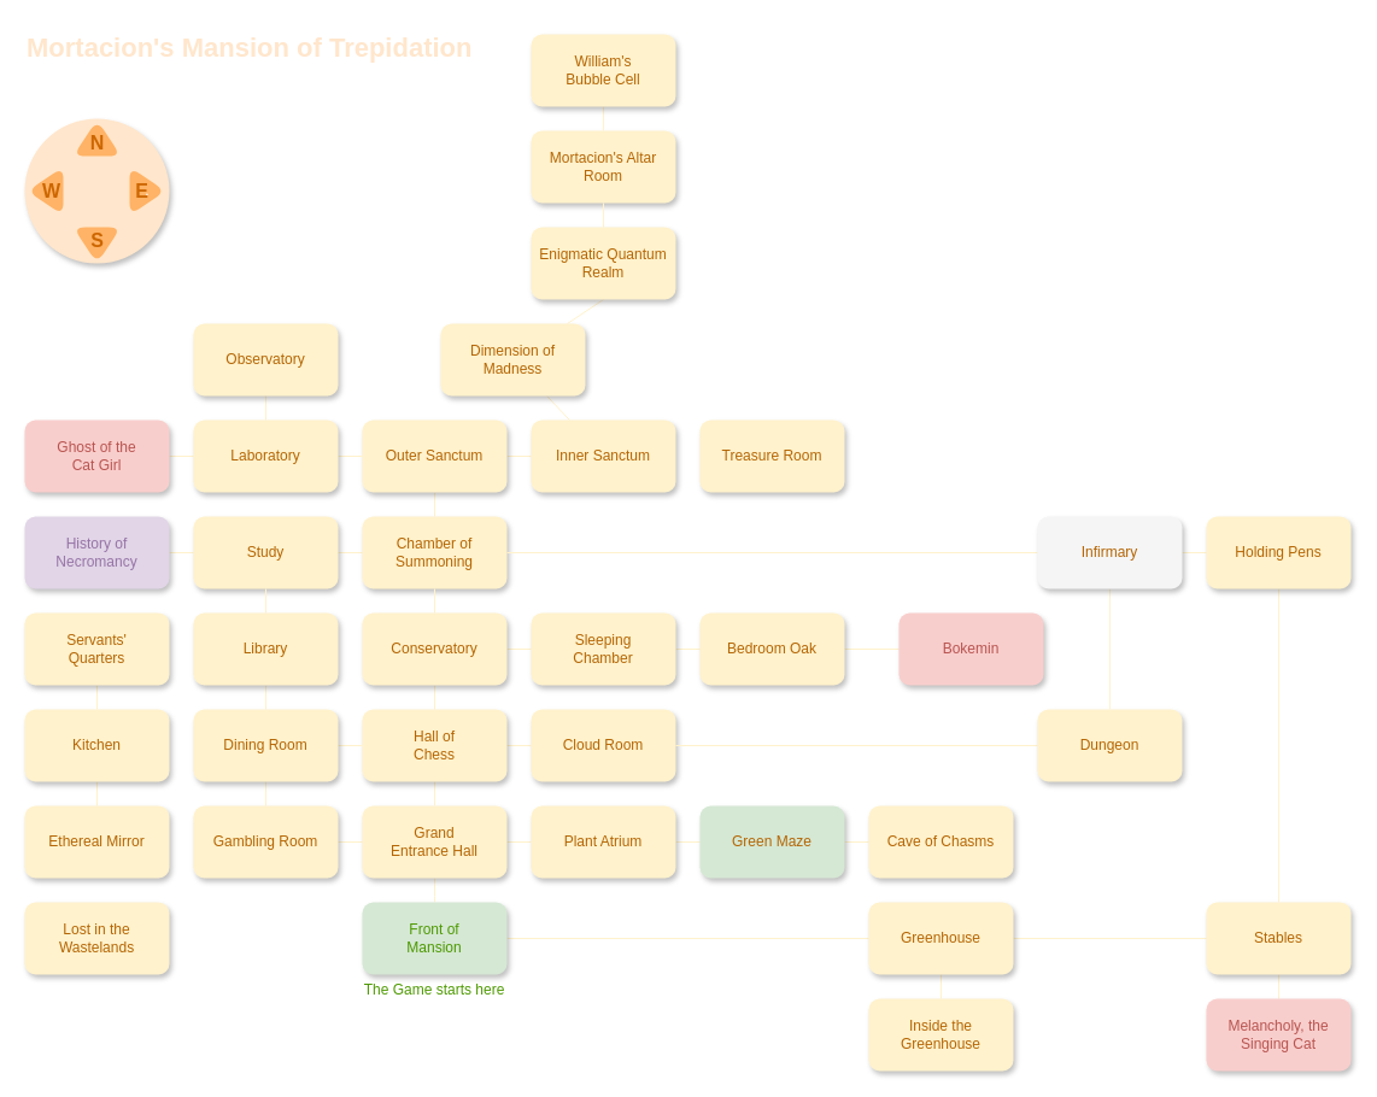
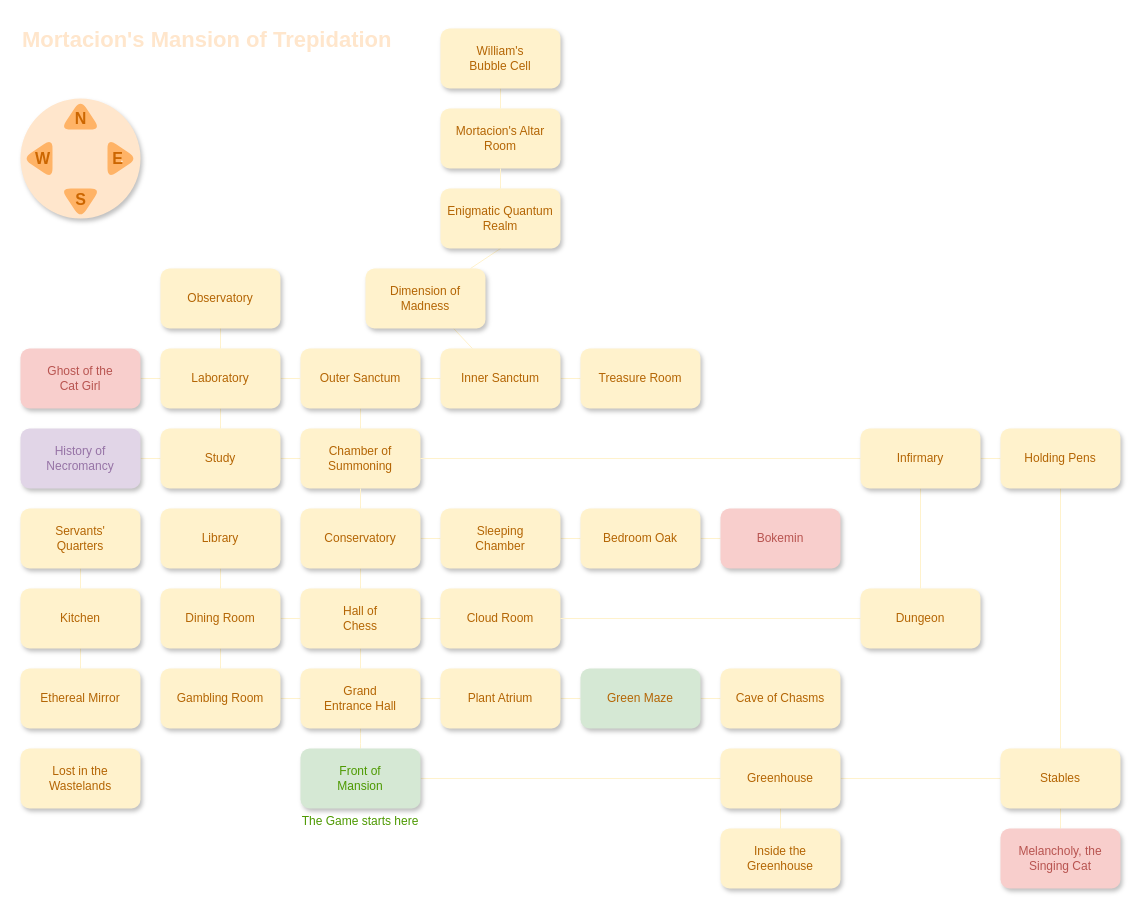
  <mxCell id="0" />
  <mxCell id="1" parent="0" />
  <mxCell id="2" style="edgeStyle=none;html=1;entryX=0;entryY=0.5;entryDx=0;entryDy=0;endArrow=none;endFill=0;strokeColor=#FFF2CC;" parent="1" source="4" target="10" edge="1"><mxGeometry relative="1" as="geometry" /></mxCell>
  <mxCell id="3" style="edgeStyle=none;html=1;endArrow=none;endFill=0;strokeColor=#FFF2CC;" parent="1" source="4" target="7" edge="1"><mxGeometry relative="1" as="geometry"><Array as="points"><mxPoint x="360" y="738" /></Array></mxGeometry></mxCell>
  <mxCell id="4" value="Front of&lt;br&gt;Mansion" style="rounded=1;whiteSpace=wrap;html=1;fillStyle=solid;fillColor=#D5E8D4;strokeColor=none;fontColor=#4D9900;shadow=1;" parent="1" vertex="1"><mxGeometry x="300" y="748" width="120" height="60" as="geometry" /></mxCell>
  <mxCell id="5" style="edgeStyle=none;html=1;endArrow=none;endFill=0;strokeColor=#FFF2CC;" parent="1" source="7" target="38" edge="1"><mxGeometry relative="1" as="geometry" /></mxCell>
  <mxCell id="6" style="edgeStyle=none;html=1;endArrow=none;endFill=0;strokeColor=#FFF2CC;" parent="1" source="7" target="36" edge="1"><mxGeometry relative="1" as="geometry" /></mxCell>
  <mxCell id="7" value="Grand&lt;br&gt;Entrance Hall" style="rounded=1;whiteSpace=wrap;html=1;fillStyle=solid;fillColor=#fff2cc;strokeColor=none;fontColor=#B46504;shadow=1;" parent="1" vertex="1"><mxGeometry x="300" y="668" width="120" height="60" as="geometry" /></mxCell>
  <mxCell id="8" value="" style="edgeStyle=none;html=1;endArrow=none;endFill=0;strokeColor=#FFF2CC;" parent="1" source="10" target="14" edge="1"><mxGeometry relative="1" as="geometry" /></mxCell>
  <mxCell id="9" style="edgeStyle=none;html=1;entryX=0.5;entryY=0;entryDx=0;entryDy=0;endArrow=none;endFill=0;strokeColor=#FFF2CC;" parent="1" source="10" target="11" edge="1"><mxGeometry relative="1" as="geometry" /></mxCell>
  <mxCell id="10" value="Greenhouse" style="rounded=1;whiteSpace=wrap;html=1;fillStyle=solid;fillColor=#fff2cc;strokeColor=none;fontColor=#B46504;shadow=1;" parent="1" vertex="1"><mxGeometry x="720" y="748" width="120" height="60" as="geometry" /></mxCell>
  <mxCell id="11" value="Inside the Greenhouse" style="rounded=1;whiteSpace=wrap;html=1;fillStyle=solid;fillColor=#fff2cc;strokeColor=none;fontColor=#B46504;shadow=1;" parent="1" vertex="1"><mxGeometry x="720" y="828" width="120" height="60" as="geometry" /></mxCell>
  <mxCell id="12" style="edgeStyle=none;html=1;entryX=0.5;entryY=1;entryDx=0;entryDy=0;endArrow=none;endFill=0;strokeColor=#FFF2CC;" parent="1" source="14" target="16" edge="1"><mxGeometry relative="1" as="geometry" /></mxCell>
  <mxCell id="13" style="edgeStyle=none;html=1;entryX=0.5;entryY=0;entryDx=0;entryDy=0;endArrow=none;endFill=0;strokeColor=#FFF2CC;" parent="1" source="14" target="79" edge="1"><mxGeometry relative="1" as="geometry" /></mxCell>
  <mxCell id="14" value="Stables" style="rounded=1;whiteSpace=wrap;html=1;fillStyle=solid;fillColor=#fff2cc;strokeColor=none;fontColor=#B46504;shadow=1;" parent="1" vertex="1"><mxGeometry x="1000" y="748" width="120" height="60" as="geometry" /></mxCell>
  <mxCell id="15" style="edgeStyle=none;html=1;entryX=1;entryY=0.5;entryDx=0;entryDy=0;endArrow=none;endFill=0;strokeColor=#FFF2CC;" parent="1" source="16" target="73" edge="1"><mxGeometry relative="1" as="geometry" /></mxCell>
  <mxCell id="16" value="Holding Pens" style="rounded=1;whiteSpace=wrap;html=1;fillStyle=solid;fillColor=#fff2cc;strokeColor=none;fontColor=#B46504;shadow=1;" parent="1" vertex="1"><mxGeometry x="1000" y="428" width="120" height="60" as="geometry" /></mxCell>
  <mxCell id="17" style="edgeStyle=none;html=1;endArrow=none;endFill=0;strokeColor=#FFF2CC;" parent="1" source="19" target="21" edge="1"><mxGeometry relative="1" as="geometry" /></mxCell>
  <mxCell id="18" style="edgeStyle=none;html=1;entryX=1;entryY=0.5;entryDx=0;entryDy=0;endArrow=none;endFill=0;strokeColor=#FFF2CC;" parent="1" source="19" target="24" edge="1"><mxGeometry relative="1" as="geometry" /></mxCell>
  <mxCell id="19" value="Chamber of Summoning" style="rounded=1;whiteSpace=wrap;html=1;fillStyle=solid;fillColor=#fff2cc;strokeColor=none;fontColor=#B46504;shadow=1;" parent="1" vertex="1"><mxGeometry x="300" y="428" width="120" height="60" as="geometry" /></mxCell>
  <mxCell id="20" style="edgeStyle=none;html=1;entryX=0;entryY=0.5;entryDx=0;entryDy=0;endArrow=none;endFill=0;strokeColor=#FFF2CC;" parent="1" source="21" target="58" edge="1"><mxGeometry relative="1" as="geometry" /></mxCell>
  <mxCell id="21" value="Outer Sanctum" style="rounded=1;whiteSpace=wrap;html=1;fillStyle=solid;fillColor=#fff2cc;strokeColor=none;fontColor=#B46504;shadow=1;" parent="1" vertex="1"><mxGeometry x="300" y="348" width="120" height="60" as="geometry" /></mxCell>
+ <mxCell id="22" style="edgeStyle=none;html=1;endArrow=none;endFill=0;strokeColor=#FFF2CC;" parent="1" source="24" target="48" edge="1"><mxGeometry relative="1" as="geometry" /></mxCell>
  <mxCell id="23" style="edgeStyle=none;html=1;entryX=1;entryY=0.5;entryDx=0;entryDy=0;endArrow=none;endFill=0;strokeColor=#FFF2CC;" parent="1" source="24" target="78" edge="1"><mxGeometry relative="1" as="geometry" /></mxCell>
  <mxCell id="24" value="Study" style="rounded=1;whiteSpace=wrap;html=1;fillStyle=solid;fillColor=#fff2cc;strokeColor=none;fontColor=#B46504;shadow=1;" parent="1" vertex="1"><mxGeometry x="160" y="428" width="120" height="60" as="geometry" /></mxCell>
  <mxCell id="25" style="edgeStyle=none;html=1;entryX=0;entryY=0.5;entryDx=0;entryDy=0;endArrow=none;endFill=0;strokeColor=#FFF2CC;" parent="1" source="28" target="33" edge="1"><mxGeometry relative="1" as="geometry" /></mxCell>
  <mxCell id="26" style="edgeStyle=none;html=1;entryX=0.5;entryY=1;entryDx=0;entryDy=0;endArrow=none;endFill=0;strokeColor=#FFF2CC;" parent="1" source="28" target="19" edge="1"><mxGeometry relative="1" as="geometry" /></mxCell>
  <mxCell id="27" style="edgeStyle=none;html=1;entryX=0.5;entryY=0;entryDx=0;entryDy=0;endArrow=none;endFill=0;strokeColor=#FFF2CC;" parent="1" source="28" target="31" edge="1"><mxGeometry relative="1" as="geometry" /></mxCell>
  <mxCell id="28" value="Conservatory" style="rounded=1;whiteSpace=wrap;html=1;fillStyle=solid;fillColor=#fff2cc;strokeColor=none;fontColor=#B46504;shadow=1;" parent="1" vertex="1"><mxGeometry x="300" y="508" width="120" height="60" as="geometry" /></mxCell>
  <mxCell id="29" style="edgeStyle=none;html=1;endArrow=none;endFill=0;strokeColor=#FFF2CC;" parent="1" source="31" target="34" edge="1"><mxGeometry relative="1" as="geometry" /></mxCell>
  <mxCell id="30" style="edgeStyle=none;html=1;entryX=0.5;entryY=0;entryDx=0;entryDy=0;endArrow=none;endFill=0;strokeColor=#FFF2CC;" parent="1" source="31" target="7" edge="1"><mxGeometry relative="1" as="geometry" /></mxCell>
  <mxCell id="31" value="Hall of&lt;br&gt;Chess" style="rounded=1;whiteSpace=wrap;html=1;fillStyle=solid;fillColor=#fff2cc;strokeColor=none;fontColor=#B46504;shadow=1;" parent="1" vertex="1"><mxGeometry x="300" y="588" width="120" height="60" as="geometry" /></mxCell>
  <mxCell id="32" style="edgeStyle=none;html=1;entryX=0;entryY=0.5;entryDx=0;entryDy=0;endArrow=none;endFill=0;strokeColor=#FFF2CC;" parent="1" source="33" target="66" edge="1"><mxGeometry relative="1" as="geometry" /></mxCell>
  <mxCell id="33" value="Sleeping&lt;br&gt;Chamber" style="rounded=1;whiteSpace=wrap;html=1;fillStyle=solid;fillColor=#fff2cc;strokeColor=none;fontColor=#B46504;shadow=1;" parent="1" vertex="1"><mxGeometry x="440" y="508" width="120" height="60" as="geometry" /></mxCell>
  <mxCell id="34" value="Cloud Room" style="rounded=1;whiteSpace=wrap;html=1;fillStyle=solid;fillColor=#fff2cc;strokeColor=none;fontColor=#B46504;shadow=1;" parent="1" vertex="1"><mxGeometry x="440" y="588" width="120" height="60" as="geometry" /></mxCell>
  <mxCell id="35" style="edgeStyle=none;html=1;endArrow=none;endFill=0;strokeColor=#FFF2CC;" parent="1" source="36" target="42" edge="1"><mxGeometry relative="1" as="geometry" /></mxCell>
  <mxCell id="36" value="Gambling Room" style="rounded=1;whiteSpace=wrap;html=1;fillStyle=solid;fillColor=#fff2cc;strokeColor=none;fontColor=#B46504;shadow=1;" parent="1" vertex="1"><mxGeometry x="160" y="668" width="120" height="60" as="geometry" /></mxCell>
  <mxCell id="37" style="edgeStyle=none;html=1;entryX=0;entryY=0.5;entryDx=0;entryDy=0;endArrow=none;endFill=0;strokeColor=#FFF2CC;" parent="1" source="38" target="75" edge="1"><mxGeometry relative="1" as="geometry" /></mxCell>
  <mxCell id="38" value="Plant Atrium" style="rounded=1;whiteSpace=wrap;html=1;fillStyle=solid;fillColor=#fff2cc;strokeColor=none;fontColor=#B46504;shadow=1;" parent="1" vertex="1"><mxGeometry x="440" y="668" width="120" height="60" as="geometry" /></mxCell>
  <mxCell id="39" style="edgeStyle=none;html=1;entryX=0;entryY=0.5;entryDx=0;entryDy=0;endArrow=none;endFill=0;strokeColor=#FFF2CC;" parent="1" source="42" target="31" edge="1"><mxGeometry relative="1" as="geometry" /></mxCell>
  <mxCell id="40" style="edgeStyle=none;html=1;endArrow=none;endFill=0;strokeColor=#FFF2CC;" parent="1" source="42" target="44" edge="1"><mxGeometry relative="1" as="geometry" /></mxCell>
  <mxCell id="41" style="edgeStyle=none;html=1;endArrow=none;endFill=0;strokeColor=#FFFFFF;" parent="1" source="42" target="51" edge="1"><mxGeometry relative="1" as="geometry" /></mxCell>
  <mxCell id="42" value="Dining Room" style="rounded=1;whiteSpace=wrap;html=1;fillStyle=solid;fillColor=#fff2cc;strokeColor=none;fontColor=#B46504;shadow=1;" parent="1" vertex="1"><mxGeometry x="160" y="588" width="120" height="60" as="geometry" /></mxCell>
- <mxCell id="43" style="edgeStyle=none;html=1;endArrow=none;endFill=0;strokeColor=#FFF2CC;" parent="1" source="44" target="24" edge="1"><mxGeometry relative="1" as="geometry" /></mxCell>
  <mxCell id="44" value="Library" style="rounded=1;whiteSpace=wrap;html=1;fillStyle=solid;fillColor=#fff2cc;strokeColor=none;fontColor=#B46504;shadow=1;" parent="1" vertex="1"><mxGeometry x="160" y="508" width="120" height="60" as="geometry" /></mxCell>
  <mxCell id="45" style="edgeStyle=none;html=1;endArrow=none;endFill=0;strokeColor=#FFF2CC;" parent="1" source="48" target="21" edge="1"><mxGeometry relative="1" as="geometry" /></mxCell>
  <mxCell id="46" style="edgeStyle=none;html=1;entryX=0.5;entryY=0.833;entryDx=0;entryDy=0;entryPerimeter=0;endArrow=none;endFill=0;strokeColor=#FFF2CC;" parent="1" source="48" target="49" edge="1"><mxGeometry relative="1" as="geometry" /></mxCell>
  <mxCell id="47" style="edgeStyle=none;html=1;entryX=1;entryY=0.5;entryDx=0;entryDy=0;endArrow=none;endFill=0;strokeColor=#FFF2CC;" parent="1" source="48" target="80" edge="1"><mxGeometry relative="1" as="geometry" /></mxCell>
  <mxCell id="48" value="Laboratory" style="rounded=1;whiteSpace=wrap;html=1;fillStyle=solid;fillColor=#fff2cc;strokeColor=none;fontColor=#B46504;shadow=1;" parent="1" vertex="1"><mxGeometry x="160" y="348" width="120" height="60" as="geometry" /></mxCell>
  <mxCell id="49" value="Observatory" style="rounded=1;whiteSpace=wrap;html=1;fillStyle=solid;fillColor=#fff2cc;strokeColor=none;fontColor=#B46504;shadow=1;" parent="1" vertex="1"><mxGeometry x="160" y="268" width="120" height="60" as="geometry" /></mxCell>
  <mxCell id="50" style="edgeStyle=none;html=1;endArrow=none;endFill=0;strokeColor=#FFF2CC;" parent="1" source="51" target="55" edge="1"><mxGeometry relative="1" as="geometry" /></mxCell>
  <mxCell id="51" value="Kitchen" style="rounded=1;whiteSpace=wrap;html=1;fillStyle=solid;fillColor=#fff2cc;strokeColor=none;fontColor=#B46504;shadow=1;" parent="1" vertex="1"><mxGeometry x="20" y="588" width="120" height="60" as="geometry" /></mxCell>
  <mxCell id="52" style="edgeStyle=none;html=1;endArrow=none;endFill=0;strokeColor=#FFF2CC;" parent="1" source="53" target="51" edge="1"><mxGeometry relative="1" as="geometry" /></mxCell>
  <mxCell id="53" value="Servants'&lt;br&gt;Quarters" style="rounded=1;whiteSpace=wrap;html=1;fillStyle=solid;fillColor=#fff2cc;strokeColor=none;fontColor=#B46504;shadow=1;" parent="1" vertex="1"><mxGeometry x="20" y="508" width="120" height="60" as="geometry" /></mxCell>
  <mxCell id="54" style="edgeStyle=none;html=1;entryX=0.5;entryY=0;entryDx=0;entryDy=0;endArrow=none;endFill=0;strokeColor=#FFFFFF;" parent="1" source="55" target="77" edge="1"><mxGeometry relative="1" as="geometry" /></mxCell>
  <mxCell id="55" value="Ethereal Mirror" style="rounded=1;whiteSpace=wrap;html=1;fillStyle=solid;fillColor=#fff2cc;strokeColor=none;fontColor=#B46504;shadow=1;" parent="1" vertex="1"><mxGeometry x="20" y="668" width="120" height="60" as="geometry" /></mxCell>
+ <mxCell id="56" style="edgeStyle=none;html=1;entryX=0;entryY=0.5;entryDx=0;entryDy=0;endArrow=none;endFill=0;strokeColor=#FFF2CC;" parent="1" source="58" target="59" edge="1"><mxGeometry relative="1" as="geometry" /></mxCell>
  <mxCell id="57" style="edgeStyle=none;html=1;endArrow=none;endFill=0;strokeColor=#FFF2CC;" parent="1" source="58" target="68" edge="1"><mxGeometry relative="1" as="geometry" /></mxCell>
  <mxCell id="58" value="Inner Sanctum" style="rounded=1;whiteSpace=wrap;html=1;fillStyle=solid;fillColor=#fff2cc;strokeColor=none;fontColor=#B46504;shadow=1;" parent="1" vertex="1"><mxGeometry x="440" y="348" width="120" height="60" as="geometry" /></mxCell>
  <mxCell id="59" value="Treasure Room" style="rounded=1;whiteSpace=wrap;html=1;fillStyle=solid;fillColor=#fff2cc;strokeColor=none;fontColor=#B46504;shadow=1;" parent="1" vertex="1"><mxGeometry x="580" y="348" width="120" height="60" as="geometry" /></mxCell>
  <mxCell id="60" style="edgeStyle=none;html=1;entryX=1;entryY=0.5;entryDx=0;entryDy=0;endArrow=none;endFill=0;strokeColor=#FFF2CC;" parent="1" source="61" target="34" edge="1"><mxGeometry relative="1" as="geometry" /></mxCell>
  <mxCell id="61" value="Dungeon" style="rounded=1;whiteSpace=wrap;html=1;fillStyle=solid;fillColor=#fff2cc;strokeColor=none;fontColor=#B46504;shadow=1;" parent="1" vertex="1"><mxGeometry x="860" y="588" width="120" height="60" as="geometry" /></mxCell>
  <mxCell id="62" value="Mortacion's Altar Room" style="rounded=1;whiteSpace=wrap;html=1;fillStyle=solid;fillColor=#fff2cc;strokeColor=none;fontColor=#B46504;shadow=1;" parent="1" vertex="1"><mxGeometry x="440" width="120" height="60" as="geometry" y="108" /></mxCell>
  <mxCell id="63" style="edgeStyle=none;html=1;entryX=0.5;entryY=0;entryDx=0;entryDy=0;endArrow=none;endFill=0;strokeColor=#FFF2CC;" parent="1" source="64" target="62" edge="1"><mxGeometry relative="1" as="geometry" /></mxCell>
  <mxCell id="64" value="William's&lt;br&gt;Bubble Cell" style="rounded=1;whiteSpace=wrap;html=1;fillStyle=solid;fillColor=#fff2cc;strokeColor=none;fontColor=#B46504;shadow=1;" parent="1" vertex="1"><mxGeometry x="440" y="28" width="120" height="60" as="geometry" /></mxCell>
  <mxCell id="65" style="edgeStyle=none;html=1;entryX=0;entryY=0.5;entryDx=0;entryDy=0;endArrow=none;endFill=0;strokeColor=#FFF2CC;" parent="1" source="66" target="81" edge="1"><mxGeometry relative="1" as="geometry" /></mxCell>
  <mxCell id="66" value="Bedroom Oak" style="rounded=1;whiteSpace=wrap;html=1;fillStyle=solid;fillColor=#fff2cc;strokeColor=none;fontColor=#B46504;shadow=1;" parent="1" vertex="1"><mxGeometry x="580" y="508" width="120" height="60" as="geometry" /></mxCell>
  <mxCell id="67" style="edgeStyle=none;html=1;entryX=0.5;entryY=1;entryDx=0;entryDy=0;endArrow=none;endFill=0;strokeColor=#FFF2CC;" parent="1" source="68" target="70" edge="1"><mxGeometry relative="1" as="geometry" /></mxCell>
  <mxCell id="68" value="Dimension of Madness" style="rounded=1;whiteSpace=wrap;html=1;fillStyle=solid;fillColor=#fff2cc;strokeColor=none;fontColor=#B46504;shadow=1;" parent="1" vertex="1"><mxGeometry x="365" y="268" width="120" height="60" as="geometry" /></mxCell>
  <mxCell id="69" style="edgeStyle=none;html=1;entryX=0.5;entryY=1;entryDx=0;entryDy=0;endArrow=none;endFill=0;strokeColor=#FFF2CC;" parent="1" source="70" target="62" edge="1"><mxGeometry relative="1" as="geometry" /></mxCell>
  <mxCell id="70" value="Enigmatic Quantum Realm" style="rounded=1;whiteSpace=wrap;html=1;fillStyle=solid;fillColor=#fff2cc;strokeColor=none;fontColor=#B46504;shadow=1;" parent="1" vertex="1"><mxGeometry x="440" y="188" width="120" height="60" as="geometry" /></mxCell>
  <mxCell id="71" style="edgeStyle=none;html=1;entryX=0.5;entryY=0;entryDx=0;entryDy=0;endArrow=none;endFill=0;strokeColor=#FFF2CC;" parent="1" source="73" target="61" edge="1"><mxGeometry relative="1" as="geometry" /></mxCell>
  <mxCell id="72" style="edgeStyle=none;html=1;entryX=1;entryY=0.5;entryDx=0;entryDy=0;endArrow=none;endFill=0;strokeColor=#FFF2CC;" parent="1" source="73" target="19" edge="1"><mxGeometry relative="1" as="geometry" /></mxCell>
- <mxCell id="73" value="Infirmary" style="rounded=1;whiteSpace=wrap;html=1;fillStyle=solid;fillColor=#f5f5f5;strokeColor=none;fontColor=#B46504;shadow=1;" parent="1" vertex="1"><mxGeometry x="860" y="428" width="120" height="60" as="geometry" /></mxCell>
+ <mxCell id="73" value="Infirmary" style="rounded=1;whiteSpace=wrap;html=1;fillStyle=solid;fillColor=#fff2cc;strokeColor=none;fontColor=#B46504;shadow=1;" parent="1" vertex="1"><mxGeometry x="860" y="428" width="120" height="60" as="geometry" /></mxCell>
  <mxCell id="74" style="edgeStyle=none;html=1;entryX=0;entryY=0.5;entryDx=0;entryDy=0;endArrow=none;endFill=0;strokeColor=#FFF2CC;" parent="1" source="75" target="76" edge="1"><mxGeometry relative="1" as="geometry" /></mxCell>
  <mxCell id="75" value="Green Maze" style="rounded=1;whiteSpace=wrap;html=1;fillStyle=solid;fillColor=#d5e8d4;strokeColor=none;fontColor=#B46504;shadow=1;" parent="1" vertex="1"><mxGeometry x="580" y="668" width="120" height="60" as="geometry" /></mxCell>
  <mxCell id="76" value="Cave of Chasms" style="rounded=1;whiteSpace=wrap;html=1;fillStyle=solid;fillColor=#fff2cc;strokeColor=none;fontColor=#B46504;shadow=1;" parent="1" vertex="1"><mxGeometry x="720" y="668" width="120" height="60" as="geometry" /></mxCell>
  <mxCell id="77" value="Lost in the Wastelands" style="rounded=1;whiteSpace=wrap;html=1;fillStyle=solid;fillColor=#fff2cc;strokeColor=none;fontColor=#B46504;shadow=1;" parent="1" vertex="1"><mxGeometry x="20" y="748" width="120" height="60" as="geometry" /></mxCell>
  <mxCell id="78" value="History of Necromancy" style="rounded=1;whiteSpace=wrap;html=1;fillStyle=solid;fillColor=#e1d5e7;strokeColor=none;fontColor=#9673A6;shadow=1;" parent="1" vertex="1"><mxGeometry x="20" y="428" width="120" height="60" as="geometry" /></mxCell>
  <mxCell id="79" value="Melancholy, the Singing Cat" style="rounded=1;whiteSpace=wrap;html=1;fillStyle=solid;fillColor=#f8cecc;strokeColor=none;fontColor=#B85450;shadow=1;" parent="1" vertex="1"><mxGeometry x="1000" y="828" width="120" height="60" as="geometry" /></mxCell>
  <mxCell id="80" value="&lt;font&gt;Ghost of the&lt;br&gt;Cat Girl&lt;/font&gt;" style="rounded=1;whiteSpace=wrap;html=1;fillStyle=solid;fillColor=#f8cecc;strokeColor=none;fontColor=#B85450;shadow=1;" parent="1" vertex="1"><mxGeometry x="20" y="348" width="120" height="60" as="geometry" /></mxCell>
- <mxCell id="81" value="Bokemin" style="rounded=1;whiteSpace=wrap;html=1;fillStyle=solid;fillColor=#f8cecc;strokeColor=none;fontColor=#B85450;shadow=1;" parent="1" vertex="1"><mxGeometry x="745" y="508" width="120" height="60" as="geometry" /></mxCell>
+ <mxCell id="81" value="Bokemin" style="rounded=1;whiteSpace=wrap;html=1;fillStyle=solid;fillColor=#f8cecc;strokeColor=none;fontColor=#B85450;shadow=1;" parent="1" vertex="1"><mxGeometry x="720" y="508" width="120" height="60" as="geometry" /></mxCell>
  <mxCell id="82" value="&lt;font style=&quot;font-size: 22px;&quot;&gt;Mortacion's Mansion of Trepidation&lt;/font&gt;" style="text;html=1;align=left;verticalAlign=middle;resizable=0;points=[];autosize=1;strokeColor=none;fillColor=none;fontSize=22;fontColor=#FFE6CC;fontStyle=1" parent="1" vertex="1"><mxGeometry x="20" y="20" width="390" height="40" as="geometry" /></mxCell>
  <mxCell id="83" value="" style="ellipse;whiteSpace=wrap;html=1;rounded=1;fillStyle=solid;strokeColor=none;fillColor=#ffe6cc;shadow=1;" parent="1" vertex="1"><mxGeometry x="20" y="98" width="120" height="120" as="geometry" /></mxCell>
  <mxCell id="84" value="" style="triangle;whiteSpace=wrap;html=1;rounded=1;fillStyle=solid;strokeColor=none;fontColor=#ffffff;fillColor=#FFB366;rotation=-90;" parent="1" vertex="1"><mxGeometry x="65" y="94" width="30" height="40" as="geometry" /></mxCell>
  <mxCell id="85" value="." style="triangle;whiteSpace=wrap;html=1;rounded=1;fillStyle=solid;strokeColor=none;fontColor=#ffffff;fillColor=#FFB366;rotation=0;" parent="1" vertex="1"><mxGeometry x="107" y="138" width="30" height="40" as="geometry" /></mxCell>
  <mxCell id="86" value="." style="triangle;whiteSpace=wrap;html=1;rounded=1;fillStyle=solid;strokeColor=none;fontColor=#ffffff;fillColor=#FFB366;rotation=-180;" parent="1" vertex="1"><mxGeometry x="22" y="138" width="30" height="40" as="geometry" /></mxCell>
  <mxCell id="87" value="" style="triangle;whiteSpace=wrap;html=1;rounded=1;fillStyle=solid;strokeColor=none;fontColor=#ffffff;fillColor=#FFB366;rotation=90;" parent="1" vertex="1"><mxGeometry x="65" y="183" width="30" height="40" as="geometry" /></mxCell>
  <mxCell id="88" value="S" style="text;html=1;align=center;verticalAlign=middle;resizable=0;points=[];autosize=1;strokeColor=none;fillColor=none;fontColor=#CC6600;fontStyle=1;fontSize=16;" parent="1" vertex="1"><mxGeometry x="65" y="184" width="30" height="30" as="geometry" /></mxCell>
  <mxCell id="89" value="E" style="text;html=1;align=center;verticalAlign=middle;resizable=0;points=[];autosize=1;strokeColor=none;fillColor=none;fontColor=#CC6600;fontStyle=1;fontSize=16;" parent="1" vertex="1"><mxGeometry x="102" y="143" width="30" height="30" as="geometry" /></mxCell>
  <mxCell id="90" value="N" style="text;html=1;align=center;verticalAlign=middle;resizable=0;points=[];autosize=1;strokeColor=none;fillColor=none;fontColor=#CC6600;fontStyle=1;fontSize=16;" parent="1" vertex="1"><mxGeometry y="103" width="40" height="30" as="geometry" x="60" /></mxCell>
  <mxCell id="91" value="W" style="text;html=1;align=center;verticalAlign=middle;resizable=0;points=[];autosize=1;strokeColor=none;fillColor=none;fontColor=#CC6600;fontStyle=1;fontSize=16;" parent="1" vertex="1"><mxGeometry x="22" y="143" width="40" height="30" as="geometry" /></mxCell>
  <mxCell id="92" value="The Game starts here" style="text;html=1;strokeColor=none;fillColor=none;align=center;verticalAlign=middle;whiteSpace=wrap;rounded=0;shadow=1;fontColor=#4D9900;" parent="1" vertex="1"><mxGeometry x="295" y="806" width="130" height="30" as="geometry" /></mxCell>
